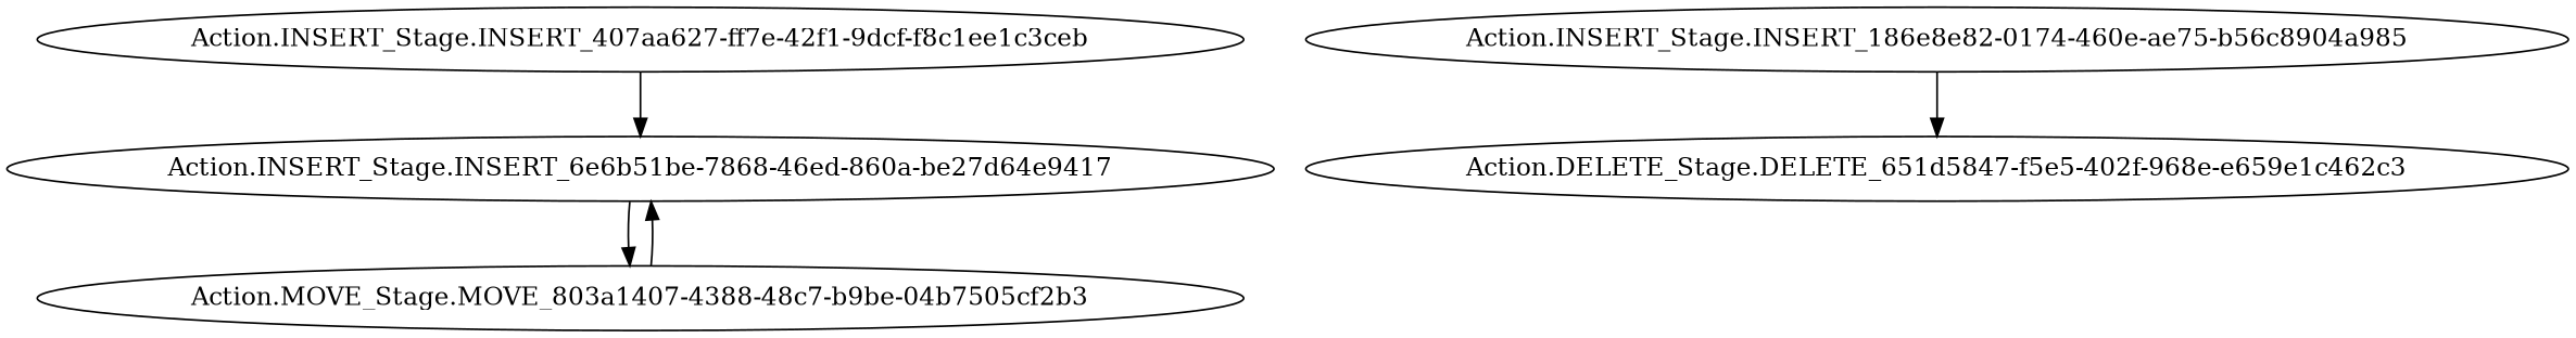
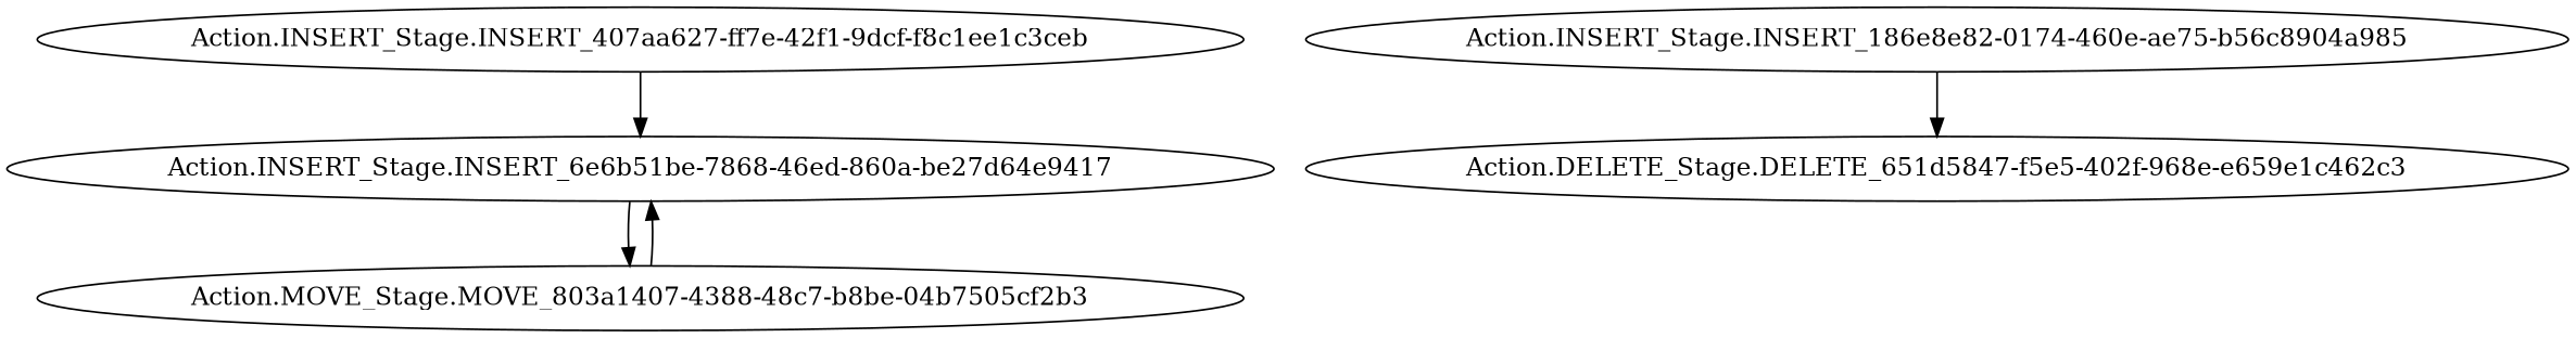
  strict digraph {
    "Action.INSERT_Stage.INSERT_407aa627-ff7e-42f1-9dcf-f8c1ee1c3ceb"
    "Action.INSERT_Stage.INSERT_6e6b51be-7868-46ed-860a-be27d64e9417"
-   "Action.MOVE_Stage.MOVE_803a1407-4388-48c7-b8be-04b7505cf2b3" [label="Action.MOVE_Stage.MOVE_803a1407-4388-48c7-b9be-04b7505cf2b3"]
+   "Action.MOVE_Stage.MOVE_803a1407-4388-48c7-b8be-04b7505cf2b3"
    "Action.INSERT_Stage.INSERT_186e8e82-0174-460e-ae75-b56c8904a985"
    "Action.DELETE_Stage.DELETE_651d5847-f5e5-402f-968e-e659e1c462c3"
    "Action.INSERT_Stage.INSERT_407aa627-ff7e-42f1-9dcf-f8c1ee1c3ceb" -> "Action.INSERT_Stage.INSERT_6e6b51be-7868-46ed-860a-be27d64e9417"
    "Action.INSERT_Stage.INSERT_6e6b51be-7868-46ed-860a-be27d64e9417" -> "Action.MOVE_Stage.MOVE_803a1407-4388-48c7-b8be-04b7505cf2b3"
    "Action.MOVE_Stage.MOVE_803a1407-4388-48c7-b8be-04b7505cf2b3" -> "Action.INSERT_Stage.INSERT_6e6b51be-7868-46ed-860a-be27d64e9417"
    "Action.INSERT_Stage.INSERT_186e8e82-0174-460e-ae75-b56c8904a985" -> "Action.DELETE_Stage.DELETE_651d5847-f5e5-402f-968e-e659e1c462c3"
  }
